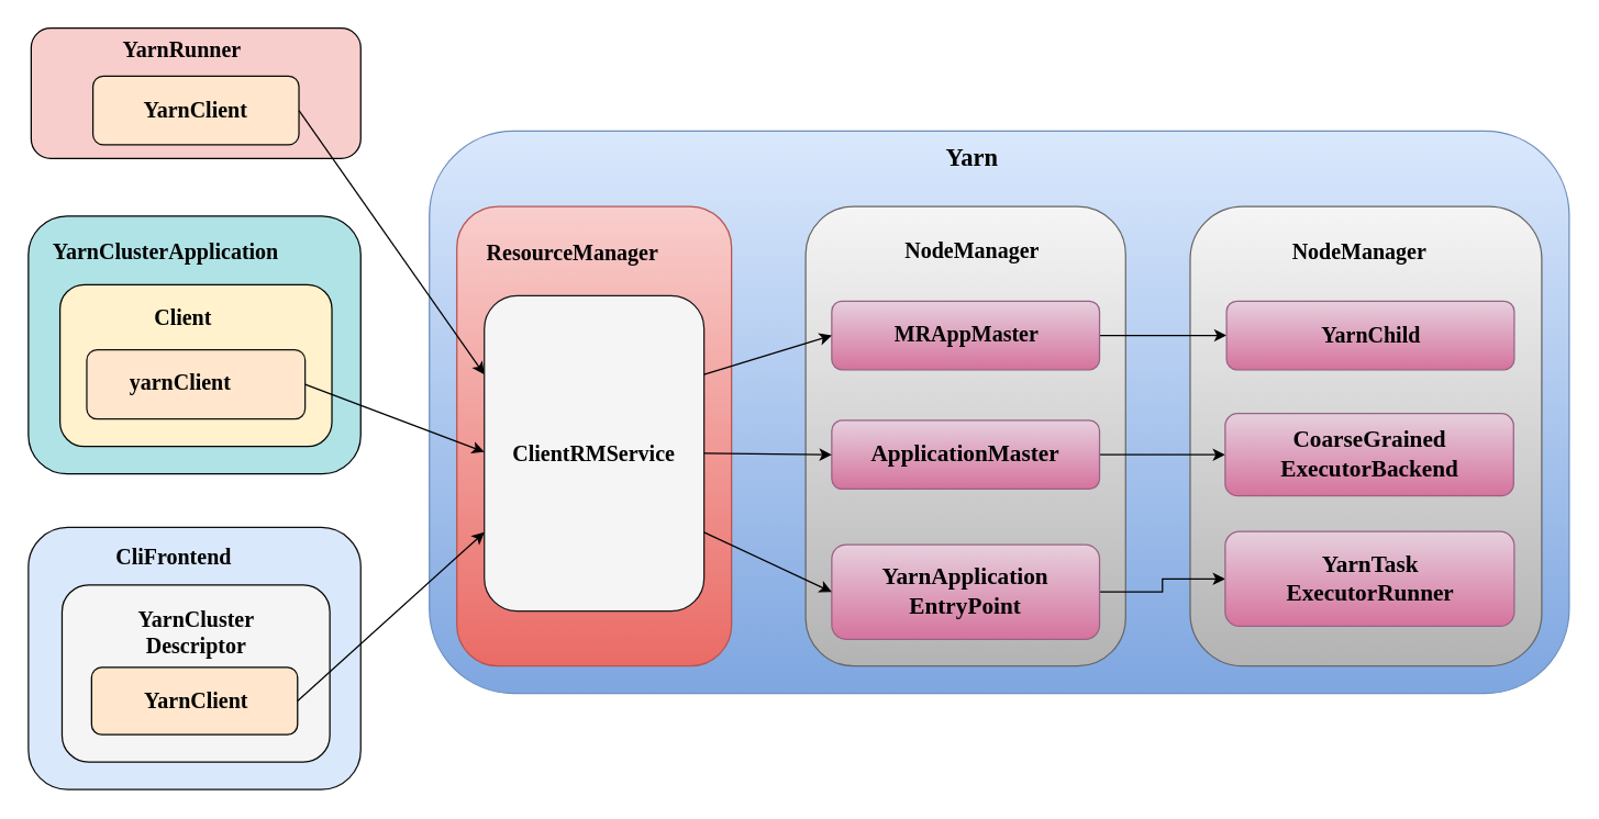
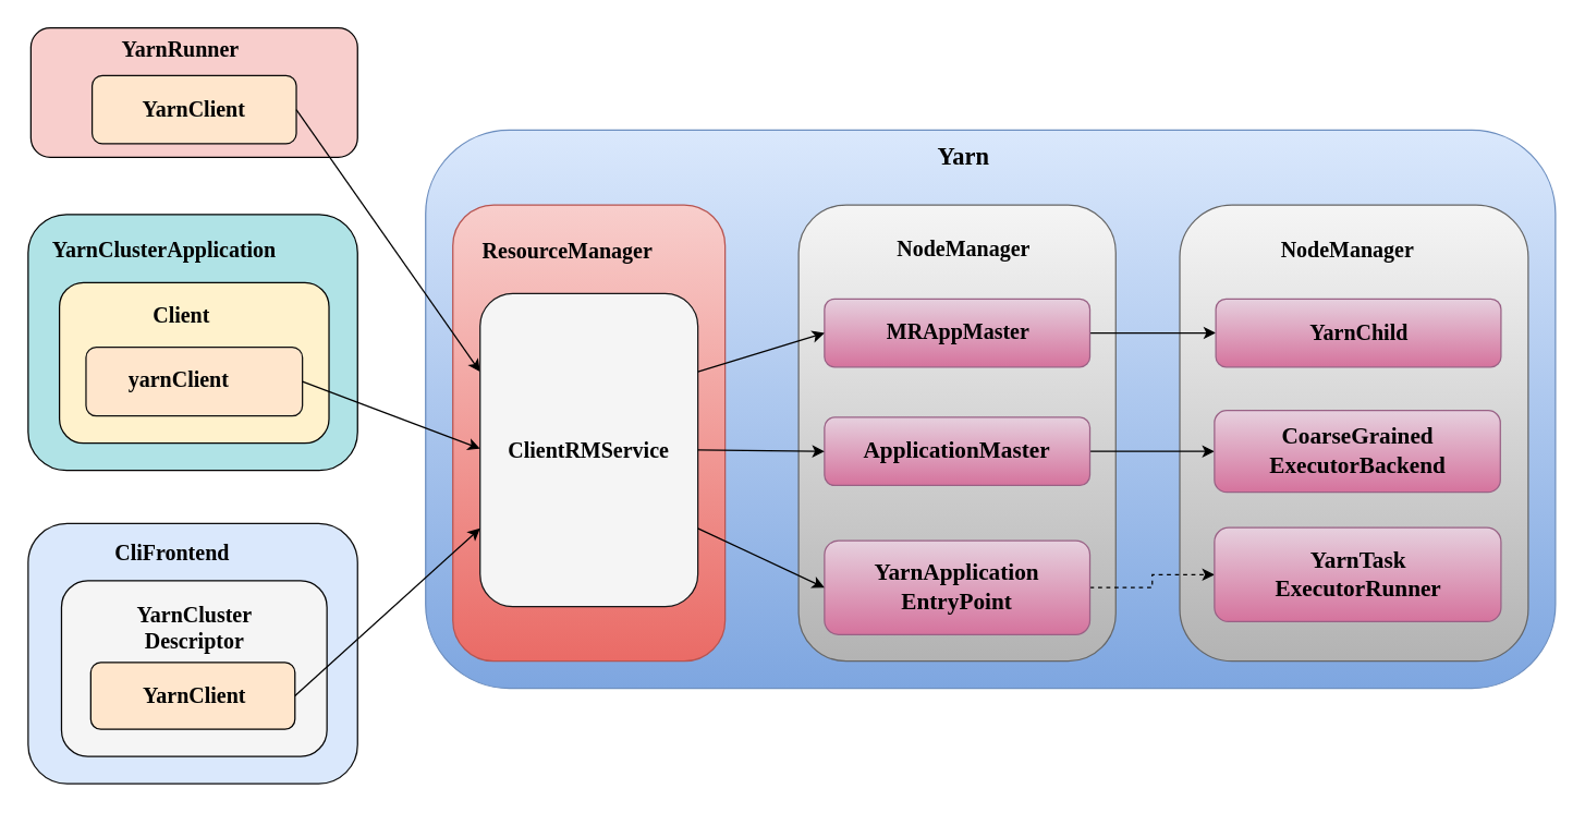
  <mxCell id="0" />
  <mxCell id="1" parent="0" />
  <mxCell id="2" value="" style="rounded=1;whiteSpace=wrap;html=1;fillColor=#dae8fc;gradientColor=#7ea6e0;strokeColor=#6c8ebf;" parent="1" vertex="1"><mxGeometry x="312" y="95" width="830" height="410" as="geometry" /></mxCell>
  <mxCell id="3" value="&lt;b style=&quot;border-color: var(--border-color);&quot;&gt;&lt;font style=&quot;border-color: var(--border-color); font-size: 18px;&quot; face=&quot;Verdana&quot;&gt;Yarn&lt;/font&gt;&lt;/b&gt;" style="text;html=1;align=center;verticalAlign=middle;resizable=0;points=[];autosize=1;strokeColor=none;fillColor=none;" parent="1" vertex="1"><mxGeometry x="672" y="95" width="70" height="40" as="geometry" /></mxCell>
  <mxCell id="4" value="" style="rounded=1;whiteSpace=wrap;html=1;fillColor=#f8cecc;gradientColor=#ea6b66;strokeColor=#b85450;" parent="1" vertex="1"><mxGeometry x="332" y="150" width="200" height="335" as="geometry" /></mxCell>
  <mxCell id="5" value="&lt;b style=&quot;border-color: var(--border-color); color: rgb(0, 0, 0); font-family: Helvetica; font-size: 12px; font-style: normal; font-variant-ligatures: normal; font-variant-caps: normal; letter-spacing: normal; orphans: 2; text-align: center; text-indent: 0px; text-transform: none; widows: 2; word-spacing: 0px; -webkit-text-stroke-width: 0px; text-decoration-thickness: initial; text-decoration-style: initial; text-decoration-color: initial;&quot;&gt;&lt;font face=&quot;Verdana&quot; style=&quot;border-color: var(--border-color); font-size: 16px;&quot;&gt;ResourceManager&lt;/font&gt;&lt;/b&gt;" style="text;whiteSpace=wrap;html=1;" parent="1" vertex="1"><mxGeometry x="352" y="167.5" width="160" height="40" as="geometry" /></mxCell>
  <mxCell id="6" value="" style="rounded=1;whiteSpace=wrap;html=1;fillColor=#f8cecc;strokeColor=#000000;strokeWidth=1;" parent="1" vertex="1"><mxGeometry x="22" y="20" width="240" height="95" as="geometry" /></mxCell>
  <mxCell id="7" value="&lt;b style=&quot;border-color: var(--border-color); color: rgb(0, 0, 0); font-family: Helvetica; font-size: 12px; font-style: normal; font-variant-ligatures: normal; font-variant-caps: normal; letter-spacing: normal; orphans: 2; text-align: center; text-indent: 0px; text-transform: none; widows: 2; word-spacing: 0px; -webkit-text-stroke-width: 0px; text-decoration-thickness: initial; text-decoration-style: initial; text-decoration-color: initial;&quot;&gt;&lt;font face=&quot;Verdana&quot; style=&quot;border-color: var(--border-color); font-size: 16px;&quot;&gt;YarnRunner&lt;/font&gt;&lt;/b&gt;" style="text;whiteSpace=wrap;html=1;" parent="1" vertex="1"><mxGeometry x="87" y="20" width="110" height="40" as="geometry" /></mxCell>
  <mxCell id="8" value="&lt;b&gt;&lt;font style=&quot;font-size: 16px;&quot; face=&quot;Verdana&quot;&gt;YarnClient&lt;/font&gt;&lt;/b&gt;" style="rounded=1;whiteSpace=wrap;html=1;fillColor=#ffe6cc;strokeColor=#080807;strokeWidth=1;" parent="1" vertex="1"><mxGeometry x="67" y="55" width="150" height="50" as="geometry" /></mxCell>
  <mxCell id="9" value="" style="endArrow=classic;html=1;rounded=0;exitX=1;exitY=0.5;exitDx=0;exitDy=0;entryX=0;entryY=0.25;entryDx=0;entryDy=0;" parent="1" source="8" target="19" edge="1"><mxGeometry width="50" height="50" relative="1" as="geometry"><mxPoint x="412" y="385" as="sourcePoint" /><mxPoint x="462" y="335" as="targetPoint" /></mxGeometry></mxCell>
  <mxCell id="10" value="" style="rounded=1;whiteSpace=wrap;html=1;fillColor=#f5f5f5;gradientColor=#b3b3b3;strokeColor=#666666;" parent="1" vertex="1"><mxGeometry x="586" y="150" width="233" height="335" as="geometry" /></mxCell>
  <mxCell id="11" value="&lt;b&gt;&lt;font style=&quot;font-size: 16px;&quot; face=&quot;Verdana&quot;&gt;NodeManager&lt;/font&gt;&lt;/b&gt;" style="text;html=1;align=center;verticalAlign=middle;resizable=0;points=[];autosize=1;strokeColor=none;fillColor=none;" parent="1" vertex="1"><mxGeometry x="632" y="167" width="150" height="30" as="geometry" /></mxCell>
  <mxCell id="12" value="" style="rounded=1;whiteSpace=wrap;html=1;fillColor=#f5f5f5;gradientColor=#b3b3b3;strokeColor=#666666;" parent="1" vertex="1"><mxGeometry x="866" y="150" width="256" height="335" as="geometry" /></mxCell>
  <mxCell id="13" style="edgeStyle=orthogonalEdgeStyle;rounded=0;orthogonalLoop=1;jettySize=auto;html=1;exitX=1;exitY=0.5;exitDx=0;exitDy=0;entryX=0;entryY=0.5;entryDx=0;entryDy=0;" parent="1" source="14" target="17" edge="1"><mxGeometry relative="1" as="geometry" /></mxCell>
  <mxCell id="14" value="" style="rounded=1;whiteSpace=wrap;html=1;fillColor=#e6d0de;gradientColor=#d5739d;strokeColor=#996185;" parent="1" vertex="1"><mxGeometry x="605" y="219" width="195" height="50" as="geometry" /></mxCell>
  <mxCell id="15" value="&lt;b&gt;&lt;font style=&quot;font-size: 16px;&quot; face=&quot;Verdana&quot;&gt;MRAppMaster&lt;/font&gt;&lt;/b&gt;" style="text;html=1;align=center;verticalAlign=middle;resizable=0;points=[];autosize=1;strokeColor=none;fillColor=none;" parent="1" vertex="1"><mxGeometry x="627.5" y="228" width="150" height="30" as="geometry" /></mxCell>
  <mxCell id="16" value="&lt;b&gt;&lt;font style=&quot;font-size: 16px;&quot; face=&quot;Verdana&quot;&gt;NodeManager&lt;/font&gt;&lt;/b&gt;" style="text;html=1;align=center;verticalAlign=middle;resizable=0;points=[];autosize=1;strokeColor=none;fillColor=none;" parent="1" vertex="1"><mxGeometry x="914" y="167.5" width="150" height="30" as="geometry" /></mxCell>
  <mxCell id="17" value="&lt;b&gt;&lt;font style=&quot;font-size: 16px;&quot; face=&quot;Verdana&quot;&gt;YarnChild&lt;/font&gt;&lt;/b&gt;" style="rounded=1;whiteSpace=wrap;html=1;fillColor=#e6d0de;gradientColor=#d5739d;strokeColor=#996185;" parent="1" vertex="1"><mxGeometry x="892.5" y="219" width="209.5" height="50" as="geometry" /></mxCell>
  <mxCell id="18" value="" style="rounded=1;whiteSpace=wrap;html=1;fillColor=#b0e3e6;strokeColor=#000000;" parent="1" vertex="1"><mxGeometry x="20" y="157" width="242" height="188" as="geometry" /></mxCell>
  <mxCell id="19" value="&lt;b&gt;&lt;font style=&quot;font-size: 16px;&quot; face=&quot;Verdana&quot;&gt;ClientRMService&lt;/font&gt;&lt;/b&gt;" style="rounded=1;whiteSpace=wrap;html=1;fillColor=#f5f5f5;strokeColor=#161718;" parent="1" vertex="1"><mxGeometry x="352" y="215" width="160" height="230" as="geometry" /></mxCell>
  <mxCell id="20" value="" style="endArrow=classic;html=1;rounded=0;exitX=1;exitY=0.25;exitDx=0;exitDy=0;entryX=0;entryY=0.5;entryDx=0;entryDy=0;" parent="1" source="19" target="14" edge="1"><mxGeometry width="50" height="50" relative="1" as="geometry"><mxPoint x="552" y="475" as="sourcePoint" /><mxPoint x="602" y="425" as="targetPoint" /></mxGeometry></mxCell>
  <mxCell id="21" value="" style="edgeStyle=orthogonalEdgeStyle;rounded=0;orthogonalLoop=1;jettySize=auto;html=1;" parent="1" source="22" target="23" edge="1"><mxGeometry relative="1" as="geometry" /></mxCell>
  <mxCell id="22" value="&lt;b style=&quot;border-color: var(--border-color); color: rgb(0, 0, 0); font-family: Helvetica; font-size: 12px; font-style: normal; font-variant-ligatures: normal; font-variant-caps: normal; letter-spacing: normal; orphans: 2; text-align: center; text-indent: 0px; text-transform: none; widows: 2; word-spacing: 0px; -webkit-text-stroke-width: 0px; text-decoration-thickness: initial; text-decoration-style: initial; text-decoration-color: initial;&quot;&gt;&lt;font face=&quot;Verdana&quot; style=&quot;border-color: var(--border-color); font-size: 16px;&quot;&gt;YarnClusterApplication&lt;/font&gt;&lt;/b&gt;" style="text;whiteSpace=wrap;html=1;" parent="1" vertex="1"><mxGeometry x="36" y="167" width="210" height="40" as="geometry" /></mxCell>
  <mxCell id="23" value="" style="rounded=1;whiteSpace=wrap;html=1;fillColor=#fff2cc;strokeColor=#040301;" parent="1" vertex="1"><mxGeometry x="43" y="207" width="198" height="118" as="geometry" /></mxCell>
  <mxCell id="24" value="&lt;b style=&quot;border-color: var(--border-color); color: rgb(0, 0, 0); font-family: Helvetica; font-size: 12px; font-style: normal; font-variant-ligatures: normal; font-variant-caps: normal; letter-spacing: normal; orphans: 2; text-align: center; text-indent: 0px; text-transform: none; widows: 2; word-spacing: 0px; -webkit-text-stroke-width: 0px; text-decoration-thickness: initial; text-decoration-style: initial; text-decoration-color: initial;&quot;&gt;&lt;font face=&quot;Verdana&quot; style=&quot;border-color: var(--border-color); font-size: 16px;&quot;&gt;Client&lt;/font&gt;&lt;/b&gt;" style="text;whiteSpace=wrap;html=1;" parent="1" vertex="1"><mxGeometry x="110" y="214.5" width="64" height="40" as="geometry" /></mxCell>
  <mxCell id="25" value="" style="rounded=1;whiteSpace=wrap;html=1;fillColor=#ffe6cc;strokeColor=#0f0f0f;" parent="1" vertex="1"><mxGeometry x="62.5" y="254.5" width="159" height="50.5" as="geometry" /></mxCell>
  <mxCell id="26" value="&lt;b style=&quot;border-color: var(--border-color); color: rgb(0, 0, 0); font-family: Helvetica; font-size: 12px; font-style: normal; font-variant-ligatures: normal; font-variant-caps: normal; letter-spacing: normal; orphans: 2; text-align: center; text-indent: 0px; text-transform: none; widows: 2; word-spacing: 0px; -webkit-text-stroke-width: 0px; text-decoration-thickness: initial; text-decoration-style: initial; text-decoration-color: initial;&quot;&gt;&lt;font face=&quot;Verdana&quot; style=&quot;border-color: var(--border-color); font-size: 16px;&quot;&gt;yarnClient&lt;/font&gt;&lt;/b&gt;" style="text;whiteSpace=wrap;html=1;" parent="1" vertex="1"><mxGeometry x="92" y="262" width="100" height="40" as="geometry" /></mxCell>
  <mxCell id="27" value="" style="endArrow=classic;html=1;rounded=0;exitX=1;exitY=0.5;exitDx=0;exitDy=0;entryX=0;entryY=0.5;entryDx=0;entryDy=0;" parent="1" source="25" edge="1"><mxGeometry width="50" height="50" relative="1" as="geometry"><mxPoint x="532" y="474" as="sourcePoint" /><mxPoint x="352" y="329" as="targetPoint" /></mxGeometry></mxCell>
  <mxCell id="28" style="edgeStyle=orthogonalEdgeStyle;rounded=0;orthogonalLoop=1;jettySize=auto;html=1;exitX=1;exitY=0.5;exitDx=0;exitDy=0;" parent="1" source="29" target="31" edge="1"><mxGeometry relative="1" as="geometry" /></mxCell>
  <mxCell id="29" value="&lt;b&gt;&lt;font style=&quot;font-size: 17px;&quot; face=&quot;Verdana&quot;&gt;ApplicationMaster&lt;/font&gt;&lt;/b&gt;" style="rounded=1;whiteSpace=wrap;html=1;fillColor=#e6d0de;gradientColor=#d5739d;strokeColor=#996185;" parent="1" vertex="1"><mxGeometry x="605" y="306" width="195" height="50" as="geometry" /></mxCell>
  <mxCell id="30" value="" style="endArrow=classic;html=1;rounded=0;exitX=1;exitY=0.5;exitDx=0;exitDy=0;entryX=0;entryY=0.5;entryDx=0;entryDy=0;" parent="1" source="19" target="29" edge="1"><mxGeometry width="50" height="50" relative="1" as="geometry"><mxPoint x="582" y="555" as="sourcePoint" /><mxPoint x="632" y="505" as="targetPoint" /></mxGeometry></mxCell>
  <mxCell id="31" value="&lt;b&gt;&lt;font style=&quot;font-size: 17px;&quot; face=&quot;Verdana&quot;&gt;CoarseGrained&lt;br&gt;ExecutorBackend&lt;br&gt;&lt;/font&gt;&lt;/b&gt;" style="rounded=1;whiteSpace=wrap;html=1;fillColor=#e6d0de;gradientColor=#d5739d;strokeColor=#996185;" parent="1" vertex="1"><mxGeometry x="891.5" y="301" width="210" height="60" as="geometry" /></mxCell>
  <mxCell id="32" value="" style="rounded=1;whiteSpace=wrap;html=1;fillColor=#dae8fc;strokeColor=#0d0d0d;" parent="1" vertex="1"><mxGeometry x="20" y="384" width="242" height="191" as="geometry" /></mxCell>
  <mxCell id="33" value="" style="rounded=1;whiteSpace=wrap;html=1;fillColor=#f5f5f5;strokeColor=#050505;fontColor=#333333;" parent="1" vertex="1"><mxGeometry x="44.5" y="426" width="195" height="129" as="geometry" /></mxCell>
  <mxCell id="34" value="&lt;b style=&quot;border-color: var(--border-color); color: rgb(0, 0, 0); font-family: Helvetica; font-size: 12px; font-style: normal; font-variant-ligatures: normal; font-variant-caps: normal; letter-spacing: normal; orphans: 2; text-indent: 0px; text-transform: none; widows: 2; word-spacing: 0px; -webkit-text-stroke-width: 0px; text-decoration-thickness: initial; text-decoration-style: initial; text-decoration-color: initial;&quot;&gt;&lt;font face=&quot;Verdana&quot; style=&quot;border-color: var(--border-color); font-size: 16px;&quot;&gt;YarnCluster&lt;br&gt;Descriptor&lt;/font&gt;&lt;/b&gt;" style="text;whiteSpace=wrap;html=1;align=center;" parent="1" vertex="1"><mxGeometry x="54.5" y="435" width="175" height="40" as="geometry" /></mxCell>
  <mxCell id="35" value="&lt;b style=&quot;border-color: var(--border-color); color: rgb(0, 0, 0); font-family: Helvetica; font-size: 12px; font-style: normal; font-variant-ligatures: normal; font-variant-caps: normal; letter-spacing: normal; orphans: 2; text-align: center; text-indent: 0px; text-transform: none; widows: 2; word-spacing: 0px; -webkit-text-stroke-width: 0px; text-decoration-thickness: initial; text-decoration-style: initial; text-decoration-color: initial;&quot;&gt;&lt;font face=&quot;Verdana&quot; style=&quot;border-color: var(--border-color); font-size: 16px;&quot;&gt;CliFrontend&lt;/font&gt;&lt;/b&gt;" style="text;whiteSpace=wrap;html=1;" parent="1" vertex="1"><mxGeometry x="82" y="389" width="118" height="40" as="geometry" /></mxCell>
  <mxCell id="36" value="" style="rounded=1;whiteSpace=wrap;html=1;fillColor=#ffe6cc;strokeColor=#000000;" parent="1" vertex="1"><mxGeometry x="66" y="486" width="150" height="49" as="geometry" /></mxCell>
  <mxCell id="37" value="&lt;b&gt;&lt;font style=&quot;font-size: 16px;&quot; face=&quot;Verdana&quot;&gt;YarnClient&lt;/font&gt;&lt;/b&gt;" style="text;html=1;align=center;verticalAlign=middle;resizable=0;points=[];autosize=1;strokeColor=none;fillColor=none;" parent="1" vertex="1"><mxGeometry x="82" y="495" width="120" height="30" as="geometry" /></mxCell>
  <mxCell id="38" value="" style="endArrow=classic;html=1;rounded=0;exitX=1;exitY=0.5;exitDx=0;exitDy=0;entryX=0;entryY=0.75;entryDx=0;entryDy=0;" parent="1" source="36" target="19" edge="1"><mxGeometry width="50" height="50" relative="1" as="geometry"><mxPoint x="542" y="505" as="sourcePoint" /><mxPoint x="592" y="455" as="targetPoint" /></mxGeometry></mxCell>
- <mxCell id="39" style="edgeStyle=orthogonalEdgeStyle;rounded=0;orthogonalLoop=1;jettySize=auto;html=1;exitX=1;exitY=0.5;exitDx=0;exitDy=0;entryX=0;entryY=0.5;entryDx=0;entryDy=0;" parent="1" source="40" target="41" edge="1"><mxGeometry relative="1" as="geometry" /></mxCell>
+ <mxCell id="39" style="edgeStyle=orthogonalEdgeStyle;rounded=0;orthogonalLoop=1;jettySize=auto;html=1;exitX=1;exitY=0.5;exitDx=0;exitDy=0;entryX=0;entryY=0.5;entryDx=0;entryDy=0;dashed=1;" parent="1" source="40" target="41" edge="1"><mxGeometry relative="1" as="geometry" /></mxCell>
  <mxCell id="40" value="&lt;b&gt;&lt;font style=&quot;font-size: 17px;&quot; face=&quot;Verdana&quot;&gt;YarnApplication&lt;br&gt;EntryPoint&lt;br&gt;&lt;/font&gt;&lt;/b&gt;" style="rounded=1;whiteSpace=wrap;html=1;fillColor=#e6d0de;gradientColor=#d5739d;strokeColor=#996185;" parent="1" vertex="1"><mxGeometry x="605" y="396.5" width="195" height="69" as="geometry" /></mxCell>
  <mxCell id="41" value="&lt;b&gt;&lt;font style=&quot;font-size: 17px;&quot; face=&quot;Verdana&quot;&gt;YarnTask&lt;br&gt;ExecutorRunner&lt;br&gt;&lt;/font&gt;&lt;/b&gt;" style="rounded=1;whiteSpace=wrap;html=1;fillColor=#e6d0de;gradientColor=#d5739d;strokeColor=#996185;" parent="1" vertex="1"><mxGeometry x="891.5" y="387" width="210.5" height="69" as="geometry" /></mxCell>
  <mxCell id="42" value="" style="endArrow=classic;html=1;rounded=0;exitX=1;exitY=0.75;exitDx=0;exitDy=0;entryX=0;entryY=0.5;entryDx=0;entryDy=0;" parent="1" source="19" target="40" edge="1"><mxGeometry width="50" height="50" relative="1" as="geometry"><mxPoint x="632" y="415" as="sourcePoint" /><mxPoint x="682" y="365" as="targetPoint" /></mxGeometry></mxCell>
